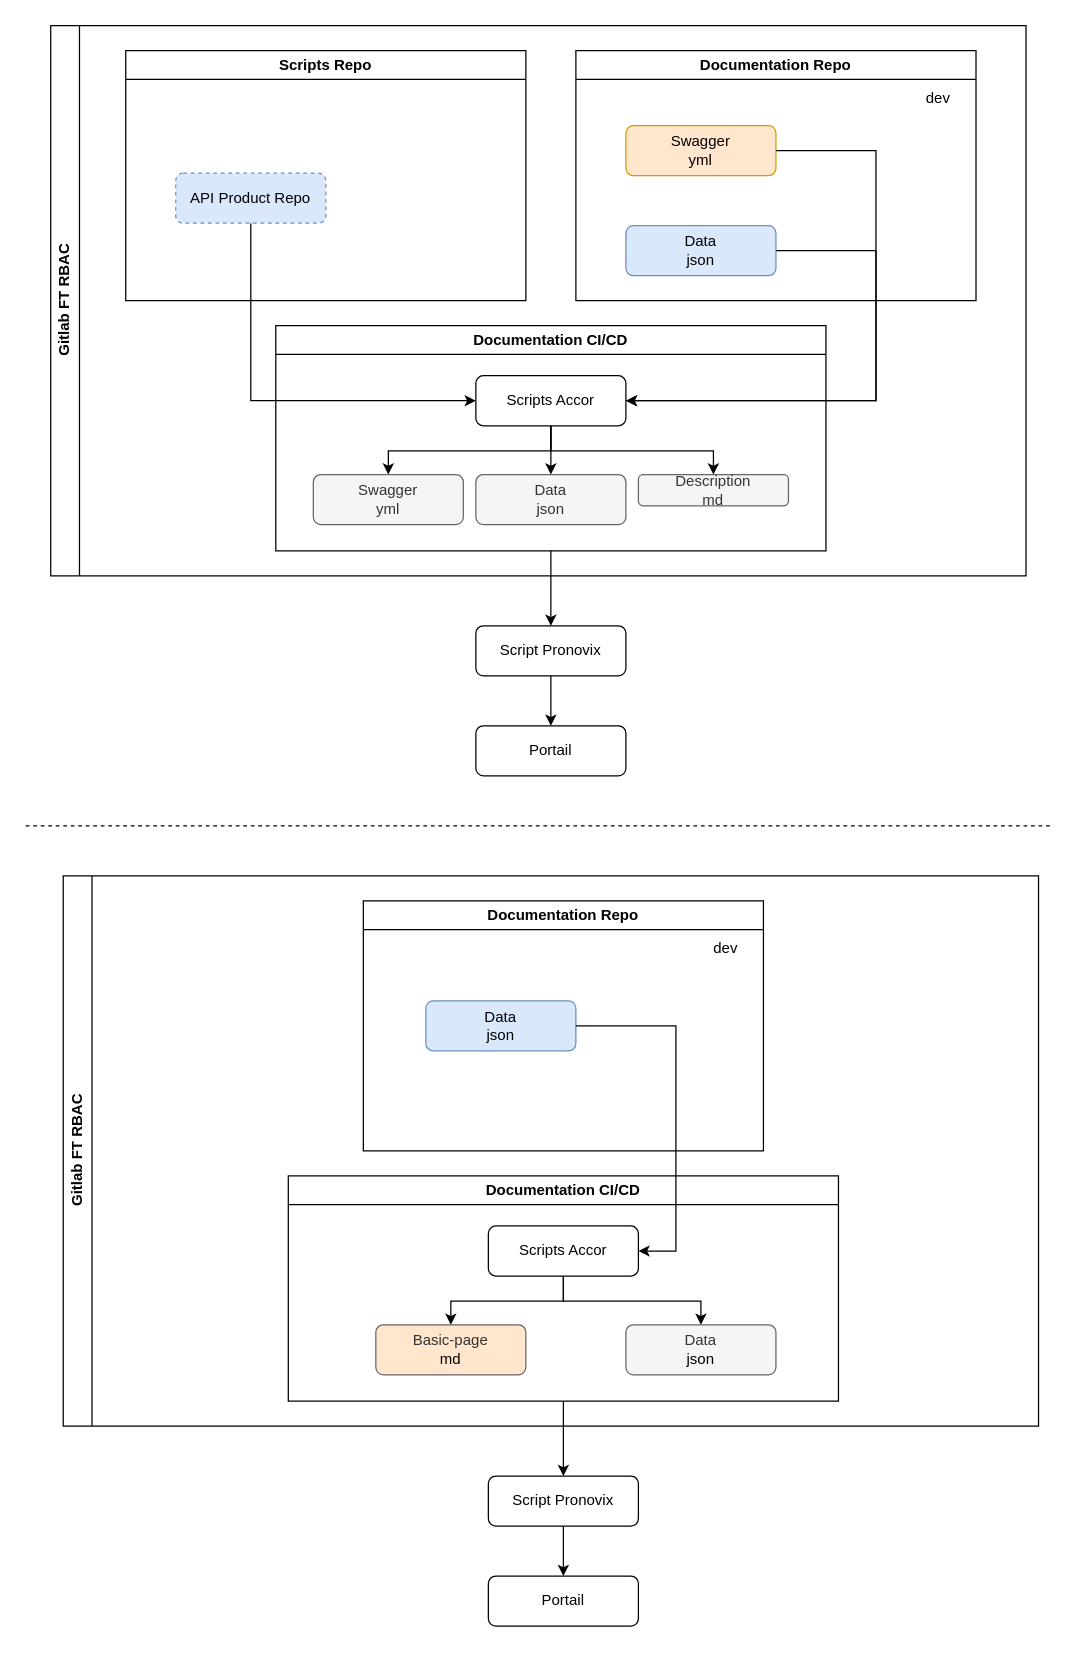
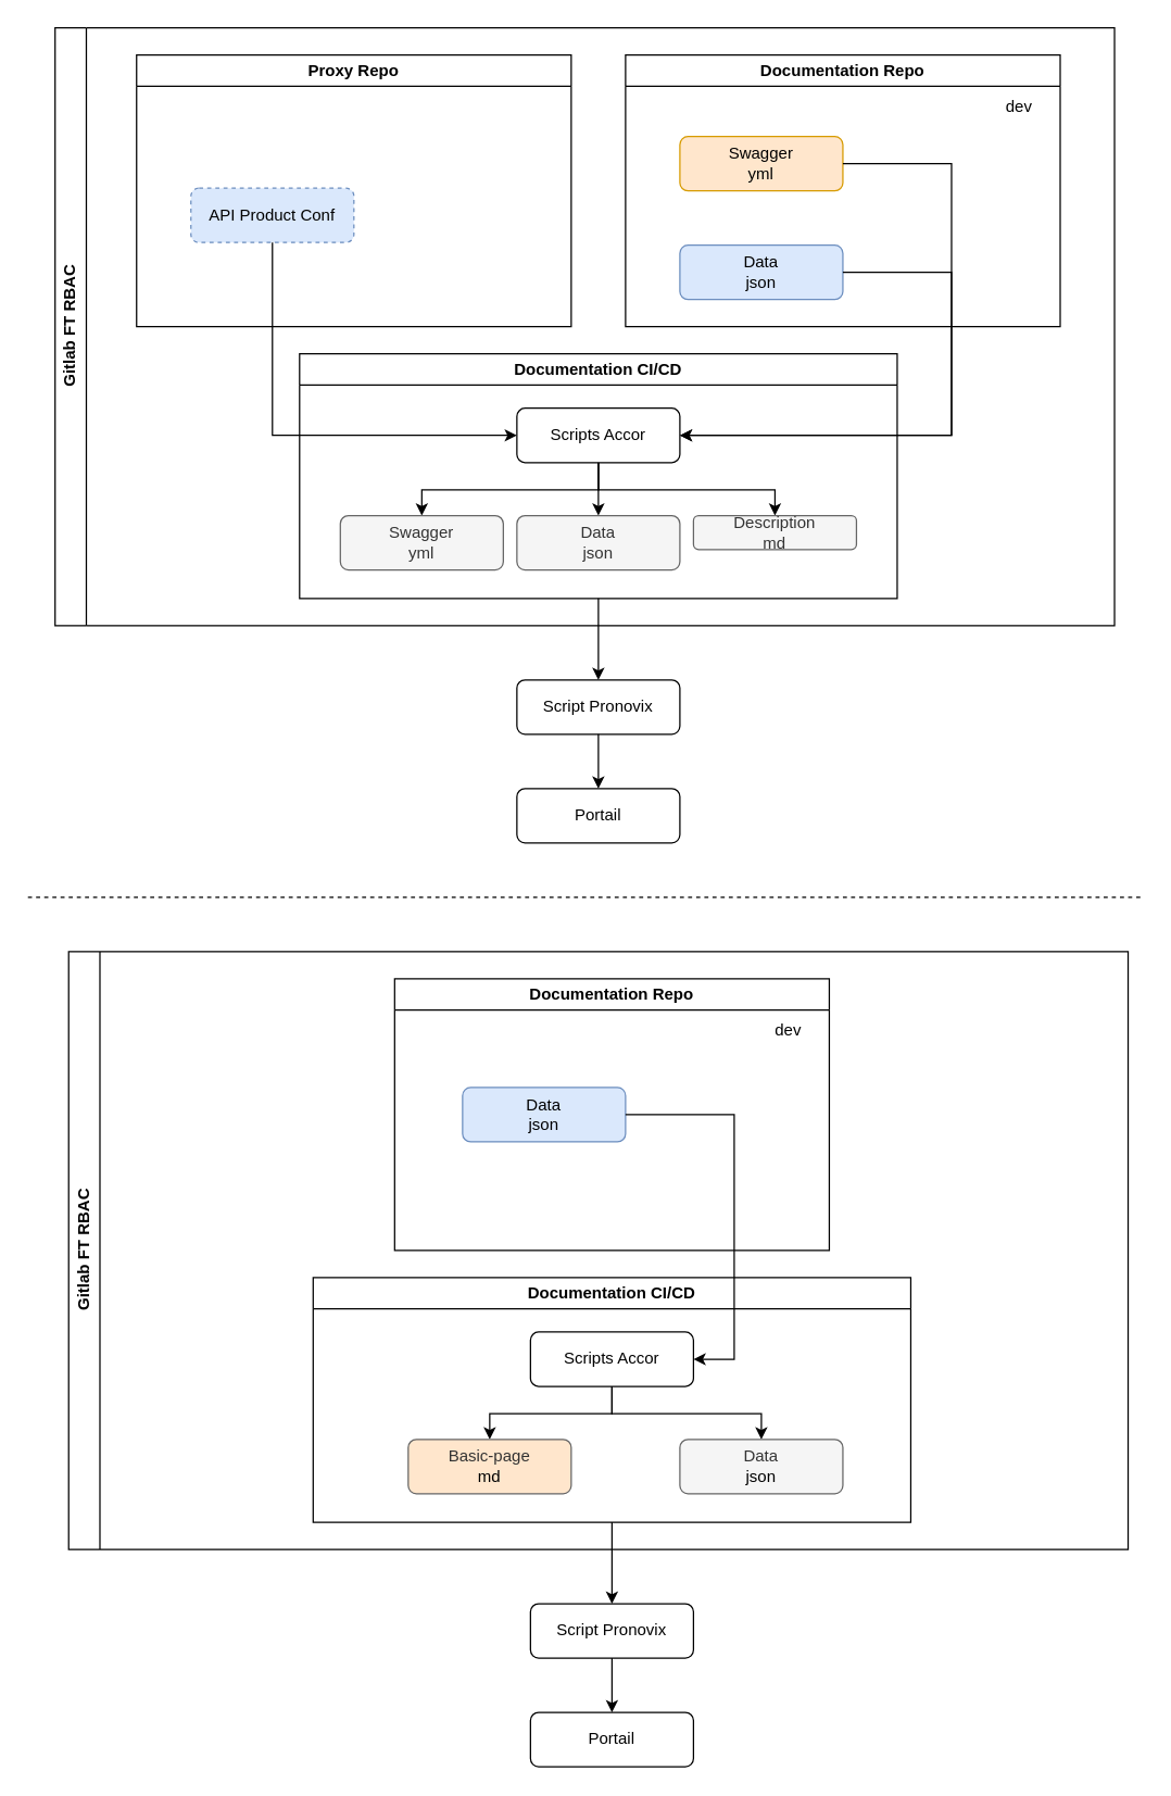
  <mxCell id="0" />
  <mxCell id="1" parent="0" />
  <mxCell id="2" value="Gitlab FT RBAC" style="swimlane;horizontal=0;whiteSpace=wrap;html=1;" parent="1" vertex="1"><mxGeometry x="40" y="20" width="780" height="440" as="geometry" /></mxCell>
- <mxCell id="3" value="Scripts Repo" style="swimlane;whiteSpace=wrap;html=1;" parent="2" vertex="1"><mxGeometry x="60" y="20" width="320" height="200" as="geometry" /></mxCell>
- <mxCell id="4" value="API Product Repo" style="rounded=1;whiteSpace=wrap;html=1;fillColor=#dae8fc;strokeColor=#6c8ebf;dashed=1;" parent="3" vertex="1"><mxGeometry x="40" y="98" width="120" height="40" as="geometry" /></mxCell>
+ <mxCell id="3" value="Proxy Repo" style="swimlane;whiteSpace=wrap;html=1;" parent="2" vertex="1"><mxGeometry x="60" y="20" width="320" height="200" as="geometry" /></mxCell>
+ <mxCell id="4" value="API Product Conf" style="rounded=1;whiteSpace=wrap;html=1;fillColor=#dae8fc;strokeColor=#6c8ebf;dashed=1;" parent="3" vertex="1"><mxGeometry x="40" y="98" width="120" height="40" as="geometry" /></mxCell>
  <mxCell id="5" value="Documentation Repo" style="swimlane;whiteSpace=wrap;html=1;" parent="2" vertex="1"><mxGeometry x="420" y="20" width="320" height="200" as="geometry" /></mxCell>
  <mxCell id="6" value="Swagger&lt;br&gt;yml" style="rounded=1;whiteSpace=wrap;html=1;fillColor=#ffe6cc;strokeColor=#d79b00;" parent="5" vertex="1"><mxGeometry x="40" y="60" width="120" height="40" as="geometry" /></mxCell>
  <mxCell id="7" value="Data&lt;br&gt;json" style="rounded=1;whiteSpace=wrap;html=1;fillColor=#dae8fc;strokeColor=#6c8ebf;" parent="5" vertex="1"><mxGeometry x="40" y="140" width="120" height="40" as="geometry" /></mxCell>
  <mxCell id="8" value="dev" style="text;html=1;strokeColor=none;fillColor=none;align=center;verticalAlign=middle;whiteSpace=wrap;rounded=0;" parent="5" vertex="1"><mxGeometry x="260" y="23" width="60" height="30" as="geometry" /></mxCell>
  <mxCell id="9" value="Documentation CI/CD" style="swimlane;whiteSpace=wrap;html=1;" parent="2" vertex="1"><mxGeometry x="180" y="240" width="440" height="180" as="geometry" /></mxCell>
  <mxCell id="10" style="edgeStyle=orthogonalEdgeStyle;rounded=0;orthogonalLoop=1;jettySize=auto;html=1;" parent="9" source="13" target="16" edge="1"><mxGeometry relative="1" as="geometry"><Array as="points"><mxPoint x="220" y="100" /><mxPoint x="90" y="100" /></Array></mxGeometry></mxCell>
  <mxCell id="11" style="edgeStyle=orthogonalEdgeStyle;rounded=0;orthogonalLoop=1;jettySize=auto;html=1;" parent="9" source="13" target="15" edge="1"><mxGeometry relative="1" as="geometry"><Array as="points"><mxPoint x="220" y="100" /><mxPoint x="350" y="100" /></Array></mxGeometry></mxCell>
  <mxCell id="12" style="edgeStyle=orthogonalEdgeStyle;rounded=0;orthogonalLoop=1;jettySize=auto;html=1;" parent="9" source="13" target="14" edge="1"><mxGeometry relative="1" as="geometry" /></mxCell>
  <mxCell id="13" value="Scripts Accor" style="rounded=1;whiteSpace=wrap;html=1;" parent="9" vertex="1"><mxGeometry x="160" y="40" width="120" height="40" as="geometry" /></mxCell>
  <mxCell id="14" value="Data&lt;br&gt;json" style="rounded=1;whiteSpace=wrap;html=1;fillColor=#f5f5f5;strokeColor=#666666;fontColor=#333333;" parent="9" vertex="1"><mxGeometry x="160" y="119" width="120" height="40" as="geometry" /></mxCell>
  <mxCell id="15" value="Description&lt;br&gt;md" style="rounded=1;whiteSpace=wrap;html=1;fillColor=#f5f5f5;strokeColor=#666666;fontColor=#333333;" parent="9" vertex="1"><mxGeometry x="290" y="119" width="120" height="25" as="geometry" /></mxCell>
  <mxCell id="16" value="Swagger&lt;br&gt;yml" style="rounded=1;whiteSpace=wrap;html=1;fillColor=#f5f5f5;strokeColor=#666666;fontColor=#333333;" parent="9" vertex="1"><mxGeometry x="30" y="119" width="120" height="40" as="geometry" /></mxCell>
  <mxCell id="17" style="edgeStyle=orthogonalEdgeStyle;rounded=0;orthogonalLoop=1;jettySize=auto;html=1;exitX=0.5;exitY=1;exitDx=0;exitDy=0;" parent="2" source="4" target="13" edge="1"><mxGeometry relative="1" as="geometry"><Array as="points"><mxPoint x="160" y="300" /></Array></mxGeometry></mxCell>
  <mxCell id="18" style="edgeStyle=orthogonalEdgeStyle;rounded=0;orthogonalLoop=1;jettySize=auto;html=1;exitX=1;exitY=0.5;exitDx=0;exitDy=0;" parent="2" source="6" target="13" edge="1"><mxGeometry relative="1" as="geometry"><Array as="points"><mxPoint x="660" y="100" /><mxPoint x="660" y="300" /></Array></mxGeometry></mxCell>
  <mxCell id="19" style="edgeStyle=orthogonalEdgeStyle;rounded=0;orthogonalLoop=1;jettySize=auto;html=1;exitX=1;exitY=0.5;exitDx=0;exitDy=0;" parent="2" source="7" target="13" edge="1"><mxGeometry relative="1" as="geometry"><Array as="points"><mxPoint x="660" y="180" /><mxPoint x="660" y="300" /></Array></mxGeometry></mxCell>
  <mxCell id="20" value="Script Pronovix" style="rounded=1;whiteSpace=wrap;html=1;" parent="1" vertex="1"><mxGeometry x="380" y="500" width="120" height="40" as="geometry" /></mxCell>
  <mxCell id="21" value="Portail" style="rounded=1;whiteSpace=wrap;html=1;" parent="1" vertex="1"><mxGeometry x="380" y="580" width="120" height="40" as="geometry" /></mxCell>
  <mxCell id="22" style="edgeStyle=orthogonalEdgeStyle;rounded=0;orthogonalLoop=1;jettySize=auto;html=1;" parent="1" source="20" target="21" edge="1"><mxGeometry relative="1" as="geometry" /></mxCell>
  <mxCell id="23" style="edgeStyle=orthogonalEdgeStyle;rounded=0;orthogonalLoop=1;jettySize=auto;html=1;" parent="1" source="9" target="20" edge="1"><mxGeometry relative="1" as="geometry" /></mxCell>
  <mxCell id="24" value="Gitlab FT RBAC" style="swimlane;horizontal=0;whiteSpace=wrap;html=1;" vertex="1" parent="1"><mxGeometry x="50" y="700" width="780" height="440" as="geometry" /></mxCell>
  <mxCell id="25" value="Documentation Repo" style="swimlane;whiteSpace=wrap;html=1;" vertex="1" parent="24"><mxGeometry x="240" y="20" width="320" height="200" as="geometry" /></mxCell>
  <mxCell id="26" value="Data&lt;br&gt;json" style="rounded=1;whiteSpace=wrap;html=1;fillColor=#dae8fc;strokeColor=#6c8ebf;" vertex="1" parent="25"><mxGeometry x="50" y="80" width="120" height="40" as="geometry" /></mxCell>
  <mxCell id="27" value="dev" style="text;html=1;strokeColor=none;fillColor=none;align=center;verticalAlign=middle;whiteSpace=wrap;rounded=0;" vertex="1" parent="25"><mxGeometry x="260" y="23" width="60" height="30" as="geometry" /></mxCell>
  <mxCell id="28" value="Documentation CI/CD" style="swimlane;whiteSpace=wrap;html=1;" vertex="1" parent="24"><mxGeometry x="180" y="240" width="440" height="180" as="geometry" /></mxCell>
  <mxCell id="29" style="edgeStyle=orthogonalEdgeStyle;rounded=0;orthogonalLoop=1;jettySize=auto;html=1;entryX=0.5;entryY=0;entryDx=0;entryDy=0;" edge="1" parent="28" source="31" target="33"><mxGeometry relative="1" as="geometry"><Array as="points"><mxPoint x="220" y="100" /><mxPoint x="130" y="100" /></Array></mxGeometry></mxCell>
  <mxCell id="30" style="edgeStyle=orthogonalEdgeStyle;rounded=0;orthogonalLoop=1;jettySize=auto;html=1;" edge="1" parent="28" source="31" target="32"><mxGeometry relative="1" as="geometry"><Array as="points"><mxPoint x="220" y="100" /><mxPoint x="330" y="100" /></Array></mxGeometry></mxCell>
  <mxCell id="31" value="Scripts Accor" style="rounded=1;whiteSpace=wrap;html=1;" vertex="1" parent="28"><mxGeometry x="160" y="40" width="120" height="40" as="geometry" /></mxCell>
  <mxCell id="32" value="Data&lt;br style=&quot;border-color: var(--border-color); color: rgb(0, 0, 0);&quot;&gt;&lt;span style=&quot;color: rgb(0, 0, 0);&quot;&gt;json&lt;/span&gt;" style="rounded=1;whiteSpace=wrap;html=1;fillColor=#f5f5f5;strokeColor=#666666;fontColor=#333333;" vertex="1" parent="28"><mxGeometry x="270" y="119" width="120" height="40" as="geometry" /></mxCell>
  <mxCell id="33" value="Basic-page&lt;br style=&quot;border-color: var(--border-color); color: rgb(0, 0, 0);&quot;&gt;&lt;span style=&quot;color: rgb(0, 0, 0);&quot;&gt;md&lt;/span&gt;" style="rounded=1;whiteSpace=wrap;html=1;fillColor=#ffe6cc;strokeColor=#666666;fontColor=#333333;" vertex="1" parent="28"><mxGeometry x="70" y="119" width="120" height="40" as="geometry" /></mxCell>
  <mxCell id="34" style="edgeStyle=orthogonalEdgeStyle;rounded=0;orthogonalLoop=1;jettySize=auto;html=1;exitX=1;exitY=0.5;exitDx=0;exitDy=0;" edge="1" parent="24" source="26" target="31"><mxGeometry relative="1" as="geometry"><Array as="points"><mxPoint x="490" y="120" /><mxPoint x="490" y="300" /></Array></mxGeometry></mxCell>
  <mxCell id="35" value="Script Pronovix" style="rounded=1;whiteSpace=wrap;html=1;" vertex="1" parent="1"><mxGeometry x="390" y="1180" width="120" height="40" as="geometry" /></mxCell>
  <mxCell id="36" value="Portail" style="rounded=1;whiteSpace=wrap;html=1;" vertex="1" parent="1"><mxGeometry x="390" y="1260" width="120" height="40" as="geometry" /></mxCell>
  <mxCell id="37" style="edgeStyle=orthogonalEdgeStyle;rounded=0;orthogonalLoop=1;jettySize=auto;html=1;" edge="1" parent="1" source="35" target="36"><mxGeometry relative="1" as="geometry" /></mxCell>
  <mxCell id="38" style="edgeStyle=orthogonalEdgeStyle;rounded=0;orthogonalLoop=1;jettySize=auto;html=1;" edge="1" parent="1" source="28" target="35"><mxGeometry relative="1" as="geometry" /></mxCell>
  <mxCell id="39" value="" style="endArrow=none;dashed=1;html=1;rounded=0;" edge="1" parent="1"><mxGeometry width="50" height="50" relative="1" as="geometry"><mxPoint y="660" as="sourcePoint" x="20" /><mxPoint x="840" y="660" as="targetPoint" /><Array as="points" /></mxGeometry></mxCell>
